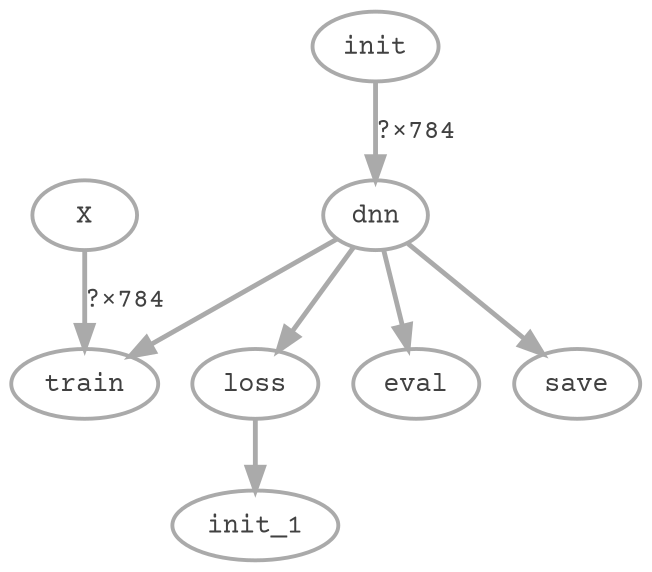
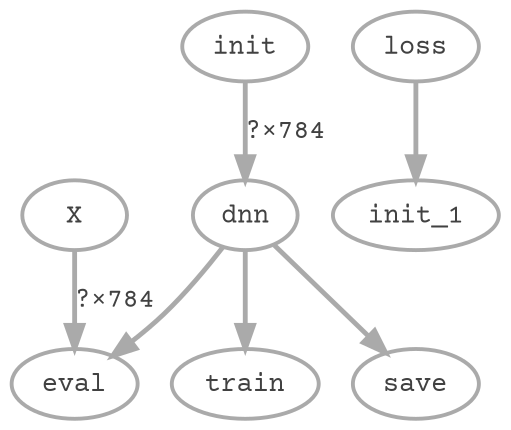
  digraph {
    color=white
    fillcolor=white
    fontcolor="#414141"
    fontname="Courier Prime"
    style=rounded
    node [color="#aaaaaa" fillcolor=white fontcolor="#414141" fontname="Courier Prime" penwidth=2 style=filled]
    edge [arrowsize=1.2 color="#aaaaaa" fontcolor="#414141" fontname="Courier Prime" penwidth=2.5]
    n1 [label=X]
    n2 [label=train]
    n3 [label=dnn]
    n4 [label=loss]
    n5 [label=eval]
    n6 [label=save]
    n7 [label=init_1]
    n8 [label=init]
-   n1 -> n2 [label="?×784"]
+   n1 -> n5 [label="?×784"]
    n3 -> n2
-   n3 -> n4
    n3 -> n5
    n3 -> n6
    n4 -> n7
    n8 -> n3 [label="?×784"]
  }
